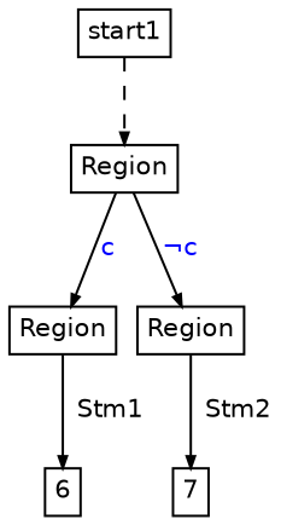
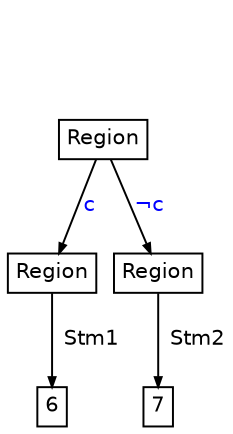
  digraph {
    nodesep=0.12
    ranksep=0.5
    fontname="DejaVu Sans"
    node [fontsize=10.5 margin="0.05,0.05" shape=box fontname="DejaVu Sans"]
    edge [arrowsize=0.5 fontsize=10.5 fontname="DejaVu Sans"]
    n1 [height=0.02 label=Region width=0.02]
-   start1 [height=0.02 width=0.02]
    n3 [height=0.02 label=Region width=0.02]
    n4 [height=0.02 label=Region width=0.02]
    6 [height=0.02 width=0.02]
    7 [height=0.02 width=0.02]
    n1 -> n3 [fontcolor="#0000FF" label=c]
    n1 -> n4 [fontcolor="#0000FF" label="&not;c"]
-   start1 -> n1 [style=dashed]
    n3 -> 6 [label="  Stm1"]
    n4 -> 7 [label="  Stm2"]
  }
